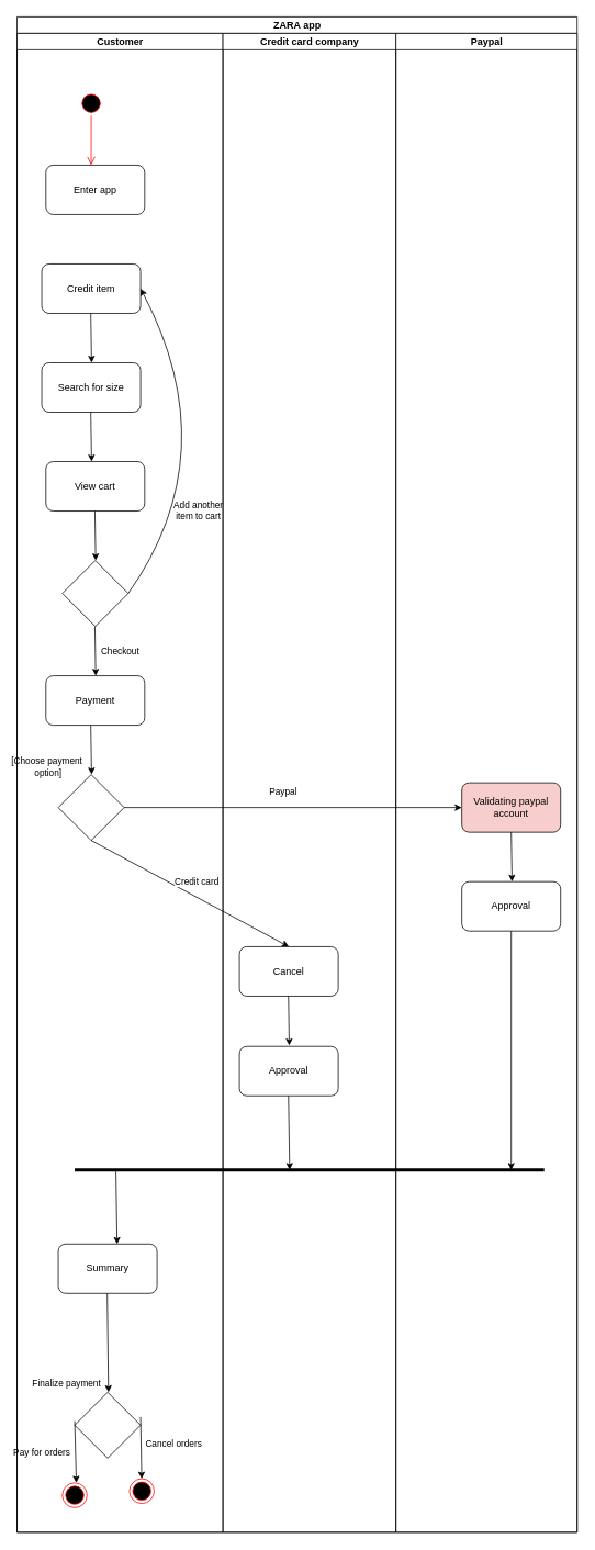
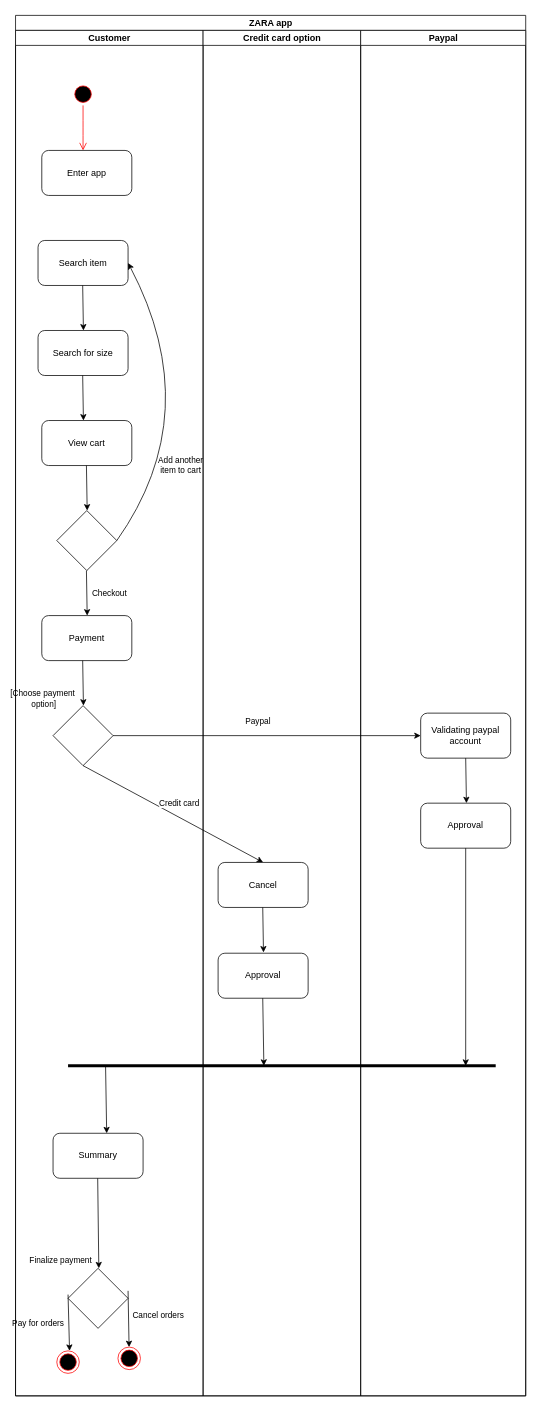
  <mxCell id="0" />
  <mxCell id="1" parent="0" />
  <mxCell id="2" value="" style="ellipse;html=1;shape=startState;fillColor=#000000;strokeColor=#ff0000;" vertex="1" parent="1"><mxGeometry x="95" y="110" width="30" height="30" as="geometry" /></mxCell>
  <mxCell id="3" value="" style="edgeStyle=orthogonalEdgeStyle;html=1;verticalAlign=bottom;endArrow=open;endSize=8;strokeColor=#ff0000;" edge="1" source="2" parent="1"><mxGeometry relative="1" as="geometry"><mxPoint x="110" y="200" as="targetPoint" /></mxGeometry></mxCell>
- <mxCell id="4" value="Credit item" style="rounded=1;whiteSpace=wrap;html=1;" vertex="1" parent="1"><mxGeometry x="50" y="320" width="120" height="60" as="geometry" /></mxCell>
+ <mxCell id="4" value="Search item" style="rounded=1;whiteSpace=wrap;html=1;" vertex="1" parent="1"><mxGeometry x="50" y="320" width="120" height="60" as="geometry" /></mxCell>
  <mxCell id="5" value="Enter app" style="rounded=1;whiteSpace=wrap;html=1;" vertex="1" parent="1"><mxGeometry x="55" y="200" width="120" height="60" as="geometry" /></mxCell>
  <mxCell id="6" value="" style="endArrow=classic;html=1;exitX=0.45;exitY=1;exitDx=0;exitDy=0;exitPerimeter=0;entryX=0.5;entryY=0;entryDx=0;entryDy=0;" edge="1" parent="1"><mxGeometry width="50" height="50" relative="1" as="geometry"><mxPoint x="109.5" y="380" as="sourcePoint" /><mxPoint x="110.5" y="440" as="targetPoint" /></mxGeometry></mxCell>
  <mxCell id="7" value="Search for size" style="rounded=1;whiteSpace=wrap;html=1;" vertex="1" parent="1"><mxGeometry x="50" y="440" width="120" height="60" as="geometry" /></mxCell>
  <mxCell id="8" value="" style="endArrow=classic;html=1;exitX=0.45;exitY=1;exitDx=0;exitDy=0;exitPerimeter=0;entryX=0.5;entryY=0;entryDx=0;entryDy=0;" edge="1" parent="1"><mxGeometry width="50" height="50" relative="1" as="geometry"><mxPoint x="109.5" y="500" as="sourcePoint" /><mxPoint x="110.5" y="560" as="targetPoint" /></mxGeometry></mxCell>
  <mxCell id="9" value="View cart" style="rounded=1;whiteSpace=wrap;html=1;" vertex="1" parent="1"><mxGeometry x="55" y="560" width="120" height="60" as="geometry" /></mxCell>
  <mxCell id="10" value="" style="endArrow=classic;html=1;exitX=0.45;exitY=1;exitDx=0;exitDy=0;exitPerimeter=0;entryX=0.5;entryY=0;entryDx=0;entryDy=0;" edge="1" parent="1"><mxGeometry width="50" height="50" relative="1" as="geometry"><mxPoint x="114.5" y="620" as="sourcePoint" /><mxPoint x="115.5" y="680" as="targetPoint" /></mxGeometry></mxCell>
  <mxCell id="11" value="" style="rhombus;whiteSpace=wrap;html=1;" vertex="1" parent="1"><mxGeometry x="75" y="680" width="80" height="80" as="geometry" /></mxCell>
  <mxCell id="12" value="" style="endArrow=classic;html=1;exitX=0.45;exitY=1;exitDx=0;exitDy=0;exitPerimeter=0;entryX=1;entryY=0.5;entryDx=0;entryDy=0;curved=1;" edge="1" parent="1" target="4"><mxGeometry width="50" height="50" relative="1" as="geometry"><mxPoint x="155" y="720" as="sourcePoint" /><mxPoint x="156" y="780" as="targetPoint" /><Array as="points"><mxPoint x="275" y="550" /></Array></mxGeometry></mxCell>
  <mxCell id="13" value="Add another&lt;br&gt;item to cart" style="edgeLabel;html=1;align=center;verticalAlign=middle;resizable=0;points=[];" vertex="1" connectable="0" parent="12"><mxGeometry x="-0.332" y="29" relative="1" as="geometry"><mxPoint x="25.07" y="35.18" as="offset" /></mxGeometry></mxCell>
  <mxCell id="14" value="Checkout" style="endArrow=classic;html=1;exitX=0.45;exitY=1;exitDx=0;exitDy=0;exitPerimeter=0;entryX=0.5;entryY=0;entryDx=0;entryDy=0;" edge="1" parent="1"><mxGeometry x="0.017" y="30" width="50" height="50" relative="1" as="geometry"><mxPoint x="114.5" y="760" as="sourcePoint" /><mxPoint x="115.5" y="820" as="targetPoint" /><mxPoint as="offset" /></mxGeometry></mxCell>
  <mxCell id="15" value="Payment" style="rounded=1;whiteSpace=wrap;html=1;" vertex="1" parent="1"><mxGeometry x="55" y="820" width="120" height="60" as="geometry" /></mxCell>
  <mxCell id="16" value="" style="rhombus;whiteSpace=wrap;html=1;" vertex="1" parent="1"><mxGeometry x="70" y="940" width="80" height="80" as="geometry" /></mxCell>
  <mxCell id="17" value="" style="endArrow=classic;html=1;exitX=0.45;exitY=1;exitDx=0;exitDy=0;exitPerimeter=0;entryX=0.5;entryY=0;entryDx=0;entryDy=0;" edge="1" parent="1"><mxGeometry x="0.017" y="30" width="50" height="50" relative="1" as="geometry"><mxPoint x="109.5" y="880" as="sourcePoint" /><mxPoint x="110.5" y="940" as="targetPoint" /><mxPoint as="offset" /></mxGeometry></mxCell>
  <mxCell id="18" value="[Choose payment&lt;br&gt;&amp;nbsp;option]" style="edgeLabel;html=1;align=center;verticalAlign=middle;resizable=0;points=[];" vertex="1" connectable="0" parent="17"><mxGeometry x="0.367" relative="1" as="geometry"><mxPoint x="-55.18" y="9.01" as="offset" /></mxGeometry></mxCell>
  <mxCell id="19" value="" style="endArrow=classic;html=1;exitX=0.5;exitY=1;exitDx=0;exitDy=0;entryX=0.5;entryY=0;entryDx=0;entryDy=0;" edge="1" parent="1" source="16" target="21"><mxGeometry x="0.017" y="30" width="50" height="50" relative="1" as="geometry"><mxPoint x="20" y="1150" as="sourcePoint" /><mxPoint x="310" y="1150" as="targetPoint" /><mxPoint as="offset" /></mxGeometry></mxCell>
  <mxCell id="20" value="Credit card" style="edgeLabel;html=1;align=center;verticalAlign=middle;resizable=0;points=[];" vertex="1" connectable="0" parent="19"><mxGeometry x="-0.117" y="1" relative="1" as="geometry"><mxPoint x="21.42" y="-6.39" as="offset" /></mxGeometry></mxCell>
  <mxCell id="21" value="Cancel" style="rounded=1;whiteSpace=wrap;html=1;" vertex="1" parent="1"><mxGeometry x="290" y="1149" width="120" height="60" as="geometry" /></mxCell>
  <mxCell id="22" value="" style="endArrow=classic;html=1;exitX=0.45;exitY=1;exitDx=0;exitDy=0;exitPerimeter=0;entryX=0.5;entryY=0;entryDx=0;entryDy=0;" edge="1" parent="1"><mxGeometry x="0.017" y="30" width="50" height="50" relative="1" as="geometry"><mxPoint x="349.5" y="1209" as="sourcePoint" /><mxPoint x="350.5" y="1269" as="targetPoint" /><mxPoint as="offset" /></mxGeometry></mxCell>
  <mxCell id="23" value="Approval" style="rounded=1;whiteSpace=wrap;html=1;" vertex="1" parent="1"><mxGeometry x="290" y="1270" width="120" height="60" as="geometry" /></mxCell>
  <mxCell id="24" value="" style="endArrow=classic;html=1;exitX=0.5;exitY=1;exitDx=0;exitDy=0;entryX=0;entryY=0.5;entryDx=0;entryDy=0;" edge="1" parent="1" target="26"><mxGeometry x="0.017" y="30" width="50" height="50" relative="1" as="geometry"><mxPoint x="150" y="980" as="sourcePoint" /><mxPoint x="500" y="980" as="targetPoint" /><mxPoint as="offset" /></mxGeometry></mxCell>
  <mxCell id="25" value="Paypal" style="edgeLabel;html=1;align=center;verticalAlign=middle;resizable=0;points=[];" vertex="1" connectable="0" parent="24"><mxGeometry x="-0.117" y="1" relative="1" as="geometry"><mxPoint x="11.42" y="-19" as="offset" /></mxGeometry></mxCell>
- <mxCell id="26" value="Validating paypal account" style="rounded=1;whiteSpace=wrap;html=1;fillColor=#f8cecc;" vertex="1" parent="1"><mxGeometry x="560" y="950" width="120" height="60" as="geometry" /></mxCell>
+ <mxCell id="26" value="Validating paypal account" style="rounded=1;whiteSpace=wrap;html=1;" vertex="1" parent="1"><mxGeometry x="560" y="950" width="120" height="60" as="geometry" /></mxCell>
  <mxCell id="27" value="" style="endArrow=classic;html=1;exitX=0.45;exitY=1;exitDx=0;exitDy=0;exitPerimeter=0;entryX=0.5;entryY=0;entryDx=0;entryDy=0;" edge="1" parent="1"><mxGeometry x="0.017" y="30" width="50" height="50" relative="1" as="geometry"><mxPoint x="620" y="1010" as="sourcePoint" /><mxPoint x="621" y="1070" as="targetPoint" /><mxPoint as="offset" /></mxGeometry></mxCell>
  <mxCell id="28" value="Approval" style="rounded=1;whiteSpace=wrap;html=1;" vertex="1" parent="1"><mxGeometry x="560" y="1070" width="120" height="60" as="geometry" /></mxCell>
  <mxCell id="29" value="Summary" style="rounded=1;whiteSpace=wrap;html=1;" vertex="1" parent="1"><mxGeometry x="70" y="1510" width="120" height="60" as="geometry" /></mxCell>
  <mxCell id="30" value="" style="endArrow=none;html=1;verticalAlign=middle;strokeWidth=4;" edge="1" parent="1"><mxGeometry width="50" height="50" relative="1" as="geometry"><mxPoint x="90" y="1420" as="sourcePoint" /><mxPoint x="660" y="1420" as="targetPoint" /></mxGeometry></mxCell>
  <mxCell id="31" value="" style="endArrow=classic;html=1;exitX=0.5;exitY=1;exitDx=0;exitDy=0;" edge="1" parent="1" source="28"><mxGeometry width="50" height="50" relative="1" as="geometry"><mxPoint x="600" y="1200" as="sourcePoint" /><mxPoint x="620" y="1420" as="targetPoint" /></mxGeometry></mxCell>
  <mxCell id="32" value="" style="endArrow=classic;html=1;exitX=0.45;exitY=1;exitDx=0;exitDy=0;exitPerimeter=0;" edge="1" parent="1"><mxGeometry width="50" height="50" relative="1" as="geometry"><mxPoint x="349.5" y="1330" as="sourcePoint" /><mxPoint x="351" y="1420" as="targetPoint" /></mxGeometry></mxCell>
  <mxCell id="33" value="" style="endArrow=classic;html=1;exitX=0.45;exitY=1;exitDx=0;exitDy=0;exitPerimeter=0;" edge="1" parent="1"><mxGeometry width="50" height="50" relative="1" as="geometry"><mxPoint x="140" y="1420" as="sourcePoint" /><mxPoint x="141.5" y="1510" as="targetPoint" /></mxGeometry></mxCell>
  <mxCell id="34" value="" style="rhombus;whiteSpace=wrap;html=1;" vertex="1" parent="1"><mxGeometry x="90" y="1690" width="80" height="80" as="geometry" /></mxCell>
  <mxCell id="35" value="Finalize payment" style="endArrow=classic;html=1;exitX=0.45;exitY=1;exitDx=0;exitDy=0;exitPerimeter=0;" edge="1" parent="1"><mxGeometry x="0.823" y="-51" width="50" height="50" relative="1" as="geometry"><mxPoint x="129.5" y="1570" as="sourcePoint" /><mxPoint x="131" y="1690" as="targetPoint" /><mxPoint as="offset" /></mxGeometry></mxCell>
  <mxCell id="36" value="Pay for orders" style="endArrow=classic;html=1;exitX=0.45;exitY=1;exitDx=0;exitDy=0;exitPerimeter=0;" edge="1" parent="1"><mxGeometry x="-0.015" y="-41" width="50" height="50" relative="1" as="geometry"><mxPoint x="90" y="1725" as="sourcePoint" /><mxPoint x="92" y="1800" as="targetPoint" /><mxPoint as="offset" /></mxGeometry></mxCell>
  <mxCell id="37" value="Cancel orders" style="endArrow=classic;html=1;exitX=0.45;exitY=1;exitDx=0;exitDy=0;exitPerimeter=0;" edge="1" parent="1" target="39"><mxGeometry x="-0.097" y="39" width="50" height="50" relative="1" as="geometry"><mxPoint x="170" y="1720" as="sourcePoint" /><mxPoint x="171.5" y="1810" as="targetPoint" /><mxPoint as="offset" /></mxGeometry></mxCell>
  <mxCell id="38" value="" style="ellipse;html=1;shape=endState;fillColor=#000000;strokeColor=#ff0000;" vertex="1" parent="1"><mxGeometry x="75" y="1800" width="30" height="30" as="geometry" /></mxCell>
  <mxCell id="39" value="" style="ellipse;html=1;shape=endState;fillColor=#000000;strokeColor=#ff0000;" vertex="1" parent="1"><mxGeometry x="156.5" y="1795" width="30" height="30" as="geometry" /></mxCell>
  <mxCell id="40" value="ZARA app" style="swimlane;html=1;childLayout=stackLayout;resizeParent=1;resizeParentMax=0;startSize=20;" vertex="1" parent="1"><mxGeometry x="20" y="20" width="680" height="1840" as="geometry" /></mxCell>
  <mxCell id="41" value="Customer" style="swimlane;html=1;startSize=20;" vertex="1" parent="40"><mxGeometry y="20" width="250" height="1820" as="geometry" /></mxCell>
- <mxCell id="42" value="Credit card company" style="swimlane;html=1;startSize=20;" vertex="1" parent="40"><mxGeometry x="250" y="20" width="210" height="1820" as="geometry" /></mxCell>
+ <mxCell id="42" value="Credit card option" style="swimlane;html=1;startSize=20;" vertex="1" parent="40"><mxGeometry x="250" y="20" width="210" height="1820" as="geometry" /></mxCell>
  <mxCell id="43" value="Paypal" style="swimlane;html=1;startSize=20;" vertex="1" parent="40"><mxGeometry x="460" y="20" width="220" height="1820" as="geometry" /></mxCell>
